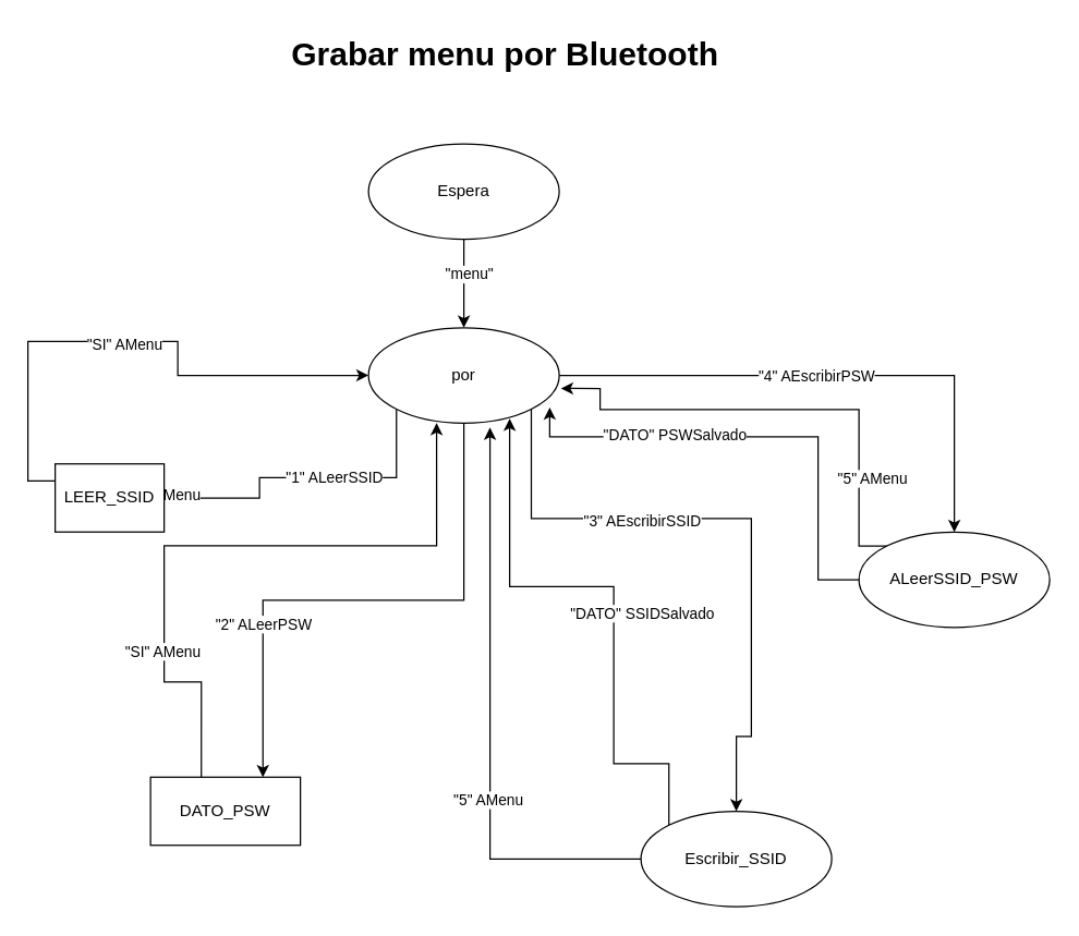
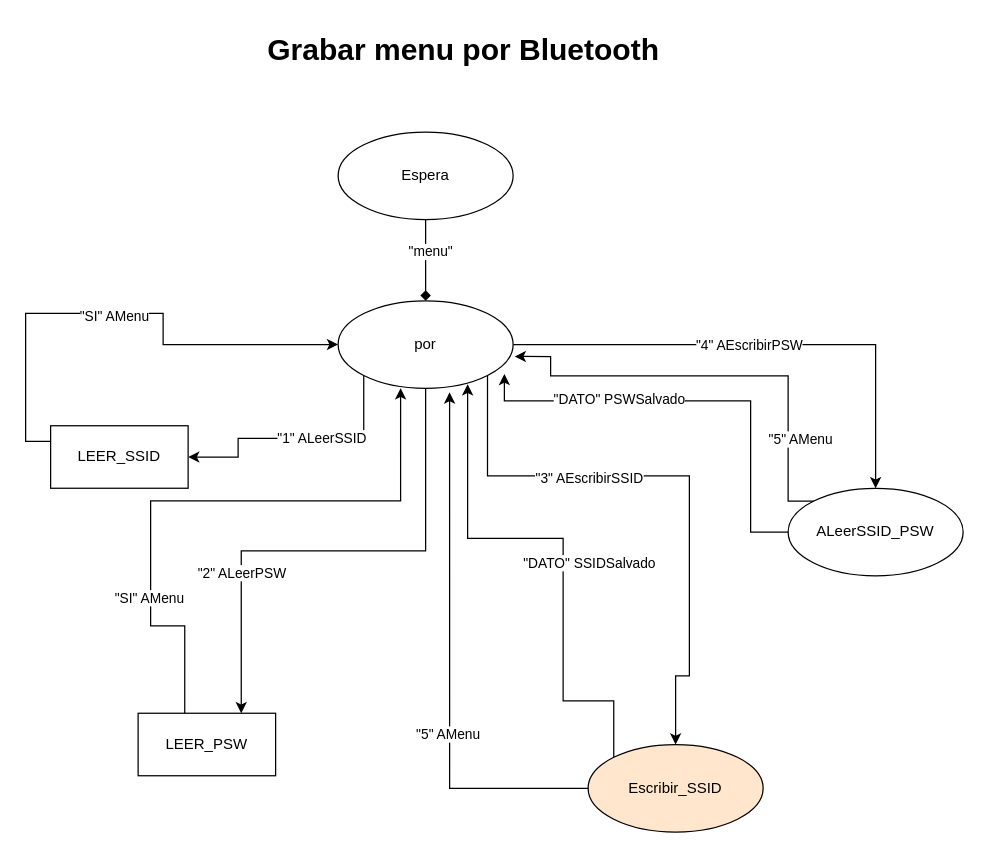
  <mxCell id="0" />
  <mxCell id="1" parent="0" />
- <mxCell id="2" value="" style="edgeStyle=orthogonalEdgeStyle;rounded=0;orthogonalLoop=1;jettySize=auto;html=1;" parent="1" source="4" target="13" edge="1"><mxGeometry relative="1" as="geometry" /></mxCell>
+ <mxCell id="2" value="" style="edgeStyle=orthogonalEdgeStyle;rounded=0;orthogonalLoop=1;jettySize=auto;html=1;endArrow=diamond;" parent="1" source="4" target="13" edge="1"><mxGeometry relative="1" as="geometry" /></mxCell>
  <mxCell id="3" value="&quot;menu&quot;" style="edgeLabel;html=1;align=center;verticalAlign=middle;resizable=0;points=[];" parent="2" vertex="1" connectable="0"><mxGeometry x="-0.24" y="3" relative="1" as="geometry"><mxPoint as="offset" /></mxGeometry></mxCell>
  <mxCell id="4" value="Espera" style="ellipse;whiteSpace=wrap;html=1;" parent="1" vertex="1"><mxGeometry x="270" y="105" width="140" height="70" as="geometry" /></mxCell>
  <mxCell id="5" style="edgeStyle=orthogonalEdgeStyle;rounded=0;orthogonalLoop=1;jettySize=auto;html=1;exitX=0;exitY=1;exitDx=0;exitDy=0;entryX=1;entryY=0.5;entryDx=0;entryDy=0;" parent="1" source="13" target="25" edge="1"><mxGeometry relative="1" as="geometry"><mxPoint x="190" y="440" as="targetPoint" /><Array as="points"><mxPoint x="291" y="350" /><mxPoint x="190" y="350" /><mxPoint x="190" y="365" /></Array></mxGeometry></mxCell>
  <mxCell id="6" value="&quot;1&quot; ALeerSSID" style="edgeLabel;html=1;align=center;verticalAlign=middle;resizable=0;points=[];" parent="5" vertex="1" connectable="0"><mxGeometry x="-0.183" y="-1" relative="1" as="geometry"><mxPoint as="offset" /></mxGeometry></mxCell>
  <mxCell id="7" style="edgeStyle=orthogonalEdgeStyle;rounded=0;orthogonalLoop=1;jettySize=auto;html=1;exitX=0.5;exitY=1;exitDx=0;exitDy=0;entryX=0.75;entryY=0;entryDx=0;entryDy=0;" parent="1" source="13" target="26" edge="1"><mxGeometry relative="1" as="geometry"><mxPoint x="383.734" y="660.37" as="targetPoint" /></mxGeometry></mxCell>
  <mxCell id="8" value="&quot;2&quot; ALeerPSW" style="edgeLabel;html=1;align=center;verticalAlign=middle;resizable=0;points=[];" parent="7" vertex="1" connectable="0"><mxGeometry x="0.442" relative="1" as="geometry"><mxPoint y="1" as="offset" /></mxGeometry></mxCell>
  <mxCell id="9" style="edgeStyle=orthogonalEdgeStyle;rounded=0;orthogonalLoop=1;jettySize=auto;html=1;exitX=1;exitY=1;exitDx=0;exitDy=0;entryX=0.5;entryY=0;entryDx=0;entryDy=0;" parent="1" source="13" target="14" edge="1"><mxGeometry relative="1" as="geometry"><mxPoint x="550" y="490" as="targetPoint" /><Array as="points"><mxPoint x="389" y="380" /><mxPoint x="551" y="380" /><mxPoint x="551" y="540" /><mxPoint x="540" y="540" /></Array></mxGeometry></mxCell>
  <mxCell id="10" value="&quot;3&quot; AEscribirSSID" style="edgeLabel;html=1;align=center;verticalAlign=middle;resizable=0;points=[];" parent="9" vertex="1" connectable="0"><mxGeometry x="-0.159" y="-1" relative="1" as="geometry"><mxPoint x="-36" as="offset" /></mxGeometry></mxCell>
  <mxCell id="11" style="edgeStyle=orthogonalEdgeStyle;rounded=0;orthogonalLoop=1;jettySize=auto;html=1;exitX=1;exitY=0.5;exitDx=0;exitDy=0;entryX=0.5;entryY=0;entryDx=0;entryDy=0;" parent="1" source="13" target="15" edge="1"><mxGeometry relative="1" as="geometry" /></mxCell>
  <mxCell id="12" value="&quot;4&quot; AEscribirPSW" style="edgeLabel;html=1;align=center;verticalAlign=middle;resizable=0;points=[];" parent="11" vertex="1" connectable="0"><mxGeometry x="-0.073" relative="1" as="geometry"><mxPoint as="offset" /></mxGeometry></mxCell>
  <mxCell id="13" value="por" style="ellipse;whiteSpace=wrap;html=1;" parent="1" vertex="1"><mxGeometry x="270" y="240" width="140" height="70" as="geometry" /></mxCell>
- <mxCell id="14" value="Escribir_SSID" style="ellipse;whiteSpace=wrap;html=1;" parent="1" vertex="1"><mxGeometry x="470" y="595" width="140" height="70" as="geometry" /></mxCell>
+ <mxCell id="14" value="Escribir_SSID" style="ellipse;whiteSpace=wrap;html=1;fillColor=#ffe6cc;" parent="1" vertex="1"><mxGeometry x="470" y="595" width="140" height="70" as="geometry" /></mxCell>
  <mxCell id="15" value="ALeerSSID_PSW" style="ellipse;whiteSpace=wrap;html=1;" parent="1" vertex="1"><mxGeometry x="630" y="390" width="140" height="70" as="geometry" /></mxCell>
  <mxCell id="16" style="edgeStyle=orthogonalEdgeStyle;rounded=0;orthogonalLoop=1;jettySize=auto;html=1;exitX=0;exitY=0.25;exitDx=0;exitDy=0;entryX=0;entryY=0.5;entryDx=0;entryDy=0;" parent="1" source="25" target="13" edge="1"><mxGeometry relative="1" as="geometry"><mxPoint x="140.503" y="450.251" as="sourcePoint" /><Array as="points"><mxPoint x="20" y="352" /><mxPoint x="20" y="250" /><mxPoint x="130" y="250" /><mxPoint x="130" y="275" /></Array></mxGeometry></mxCell>
  <mxCell id="17" value="&quot;SI&quot; AMenu" style="edgeLabel;html=1;align=center;verticalAlign=middle;resizable=0;points=[];" parent="16" vertex="1" connectable="0"><mxGeometry x="-0.442" relative="1" as="geometry"><mxPoint x="70" y="-9" as="offset" /></mxGeometry></mxCell>
  <mxCell id="18" style="edgeStyle=orthogonalEdgeStyle;rounded=0;orthogonalLoop=1;jettySize=auto;html=1;entryX=0.357;entryY=1;entryDx=0;entryDy=0;entryPerimeter=0;exitX=0.339;exitY=0.04;exitDx=0;exitDy=0;exitPerimeter=0;" parent="1" source="26" target="13" edge="1"><mxGeometry relative="1" as="geometry"><mxPoint x="334" y="650" as="sourcePoint" /><Array as="points"><mxPoint x="147" y="500" /><mxPoint x="120" y="500" /><mxPoint x="120" y="400" /><mxPoint x="320" y="400" /></Array></mxGeometry></mxCell>
  <mxCell id="19" value="&quot;SI&quot; AMenu" style="edgeLabel;html=1;align=center;verticalAlign=middle;resizable=0;points=[];" parent="18" vertex="1" connectable="0"><mxGeometry x="-0.474" y="-2" relative="1" as="geometry"><mxPoint x="-4" y="-108" as="offset" /></mxGeometry></mxCell>
  <mxCell id="20" value="&quot;SI&quot; AMenu" style="edgeLabel;html=1;align=center;verticalAlign=middle;resizable=0;points=[];" parent="18" vertex="1" connectable="0"><mxGeometry x="-0.503" y="2" relative="1" as="geometry"><mxPoint as="offset" /></mxGeometry></mxCell>
  <mxCell id="21" style="edgeStyle=orthogonalEdgeStyle;rounded=0;orthogonalLoop=1;jettySize=auto;html=1;exitX=0;exitY=0;exitDx=0;exitDy=0;entryX=0.74;entryY=0.954;entryDx=0;entryDy=0;entryPerimeter=0;" parent="1" source="14" target="13" edge="1"><mxGeometry relative="1" as="geometry"><Array as="points"><mxPoint x="491" y="560" /><mxPoint x="450" y="560" /><mxPoint x="450" y="430" /><mxPoint x="374" y="430" /></Array></mxGeometry></mxCell>
  <mxCell id="22" value="&quot;DATO&quot; SSIDSalvado" style="edgeLabel;html=1;align=center;verticalAlign=middle;resizable=0;points=[];" parent="21" vertex="1" connectable="0"><mxGeometry x="-0.42" relative="1" as="geometry"><mxPoint x="20" y="-76" as="offset" /></mxGeometry></mxCell>
  <mxCell id="23" style="edgeStyle=orthogonalEdgeStyle;rounded=0;orthogonalLoop=1;jettySize=auto;html=1;exitX=0;exitY=0.5;exitDx=0;exitDy=0;entryX=0.95;entryY=0.836;entryDx=0;entryDy=0;entryPerimeter=0;" parent="1" source="15" target="13" edge="1"><mxGeometry relative="1" as="geometry"><Array as="points"><mxPoint x="600" y="425" /><mxPoint x="600" y="320" /><mxPoint x="403" y="320" /></Array></mxGeometry></mxCell>
  <mxCell id="24" value="&quot;DATO&quot; PSWSalvado" style="edgeLabel;html=1;align=center;verticalAlign=middle;resizable=0;points=[];" parent="23" vertex="1" connectable="0"><mxGeometry x="0.363" y="-2" relative="1" as="geometry"><mxPoint as="offset" /></mxGeometry></mxCell>
- <mxCell id="25" value="LEER_SSID" style="html=1;whiteSpace=wrap;" parent="1" vertex="1"><mxGeometry x="40" y="340" width="80" height="50" as="geometry" /></mxCell>
- <mxCell id="26" value="DATO_PSW" style="html=1;whiteSpace=wrap;" parent="1" vertex="1"><mxGeometry x="110" y="570" width="110" height="50" as="geometry" /></mxCell>
+ <mxCell id="25" value="LEER_SSID" style="html=1;whiteSpace=wrap;" parent="1" vertex="1"><mxGeometry x="40" y="340" width="110" height="50" as="geometry" /></mxCell>
+ <mxCell id="26" value="LEER_PSW" style="html=1;whiteSpace=wrap;" parent="1" vertex="1"><mxGeometry x="110" y="570" width="110" height="50" as="geometry" /></mxCell>
  <mxCell id="27" style="edgeStyle=orthogonalEdgeStyle;rounded=0;orthogonalLoop=1;jettySize=auto;html=1;exitX=0;exitY=0.5;exitDx=0;exitDy=0;entryX=0.637;entryY=1.047;entryDx=0;entryDy=0;entryPerimeter=0;" parent="1" source="14" target="13" edge="1"><mxGeometry relative="1" as="geometry" /></mxCell>
  <mxCell id="28" value="&quot;5&quot; AMenu" style="edgeLabel;html=1;align=center;verticalAlign=middle;resizable=0;points=[];" parent="27" vertex="1" connectable="0"><mxGeometry x="-0.281" y="2" relative="1" as="geometry"><mxPoint as="offset" /></mxGeometry></mxCell>
  <mxCell id="29" style="edgeStyle=orthogonalEdgeStyle;rounded=0;orthogonalLoop=1;jettySize=auto;html=1;exitX=0;exitY=0;exitDx=0;exitDy=0;entryX=1.009;entryY=0.637;entryDx=0;entryDy=0;entryPerimeter=0;" parent="1" source="15" target="13" edge="1"><mxGeometry relative="1" as="geometry"><Array as="points"><mxPoint x="630" y="400" /><mxPoint x="630" y="300" /><mxPoint x="440" y="300" /><mxPoint x="440" y="285" /></Array></mxGeometry></mxCell>
  <mxCell id="30" value="&quot;5&quot; AMenu" style="edgeLabel;html=1;align=center;verticalAlign=middle;resizable=0;points=[];" parent="29" vertex="1" connectable="0"><mxGeometry x="0.04" relative="1" as="geometry"><mxPoint x="74" y="50" as="offset" /></mxGeometry></mxCell>
  <mxCell id="31" value="Grabar menu por Bluetooth" style="text;strokeColor=none;fillColor=none;html=1;fontSize=24;fontStyle=1;verticalAlign=middle;align=center;" vertex="1" parent="1"><mxGeometry x="230" y="20" width="280" height="40" as="geometry" /></mxCell>
